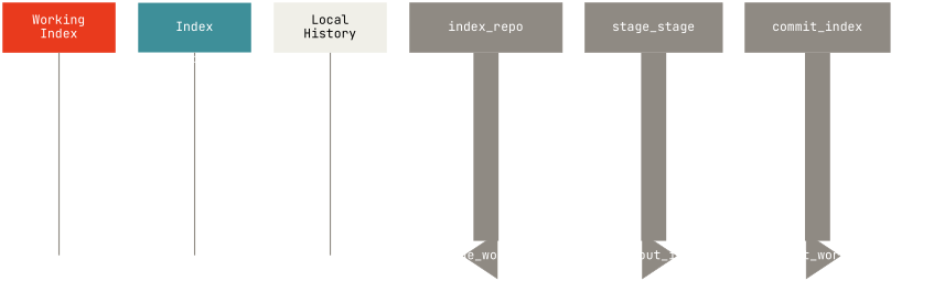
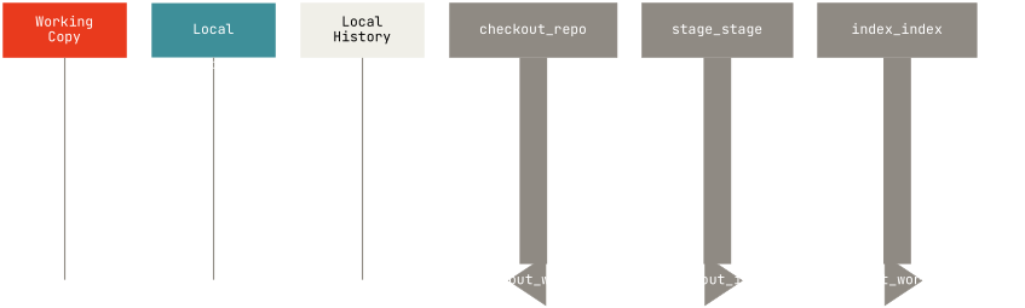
  graph {
    fontname="JetBrains Mono"
    nodesep=.5
    ranksep=4
    node [fontcolor="#ffffff" fontname="JetBrains Mono" fontsize=20 margin=".6,.25" penwidth=1 shape=box style=filled color="#8f8a83"]
    edge [color="#8f8a83" dir=none fontname="JetBrains Mono" penwidth=2]
-   n1 [fillcolor="#e93a1d" height=1.1 label="Working\nIndex" penwidth=0 width=2.5 color=""]
+   n1 [fillcolor="#e93a1d" height=1.1 label="Working\nCopy" penwidth=0 width=2.5 color=""]
    working_h [fixedsize=true height=0 orientation=90 shape=triangle style=invis width=1]
-   n3 [fillcolor="#3e8f99" height=1.1 label=Index penwidth=0 width=2.5 color=""]
+   n3 [fillcolor="#3e8f99" height=1.1 label=Local penwidth=0 width=2.5 color=""]
    index_h [fixedsize=true height=0 orientation=90 shape=triangle style=invis width=1]
    n5 [fillcolor="#f0efe8" fontcolor="#000000" height=1.1 label="Local\nHistory" penwidth=0 width=2.5 color=""]
    repo_h [fixedsize=true height=0 orientation=90 shape=triangle style=invis width=1]
-   checkout_repo [height=1.1 width=0 label=index_repo]
-   checkout_working [fixedsize=true height=1 orientation=90 shape=triangle width=1 label=stage_working]
+   checkout_repo [height=1.1 width=0]
+   checkout_working [fixedsize=true height=1 orientation=90 shape=triangle width=1]
    n9 [height=1.1 label=stage_stage width=0]
    n10 [fixedsize=true height=1 label=checkout_index orientation=270 shape=triangle width=1]
-   commit_index [height=1.1 width=0]
+   commit_index [height=1.1 width=0 label=index_index]
    n12 [fixedsize=true height=1 label=commit_working orientation=270 shape=triangle width=1]
    n1 -- working_h
    n3 -- index_h
    n5 -- repo_h
    checkout_repo -- checkout_working [labeldistance=0 labelfontcolor="#ffffff" labelfontname="Menlo, Monaco, Consolas, Lucida Console, Courier New, monospace" labelfontsize=20 penwidth=40 taillabel="Checkout the project                      "]
    n9 -- n10 [labeldistance=0 labelfontcolor="#ffffff" labelfontname="Menlo, Monaco, Consolas, Lucida Console, Courier New, monospace" labelfontsize=20 penwidth=40 taillabel="              Stage fixes"]
    commit_index -- n12 [labeldistance=0 labelfontcolor="#ffffff" labelfontname="Menlo, Monaco, Consolas, Lucida Console, Courier New, monospace" labelfontsize=20 penwidth=40 taillabel="         Commit"]
  }
